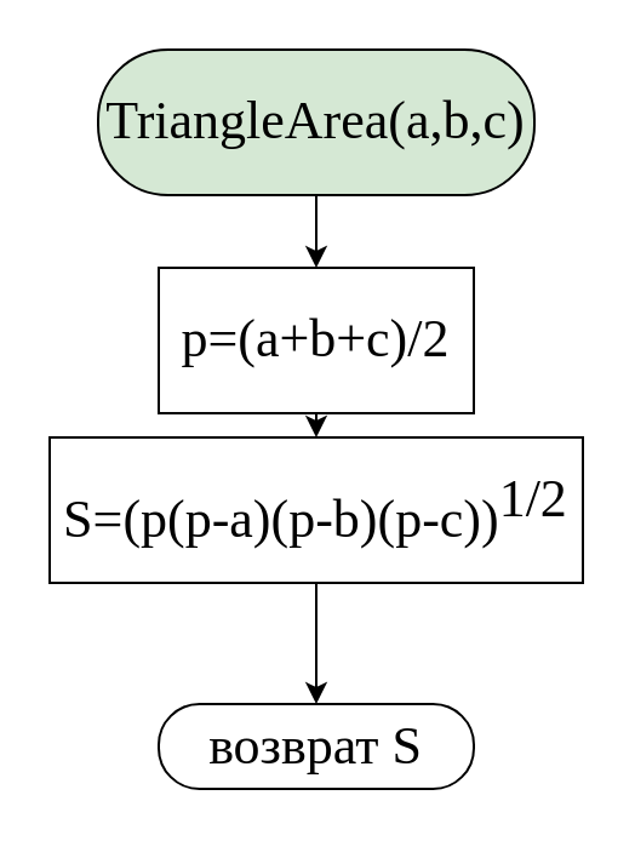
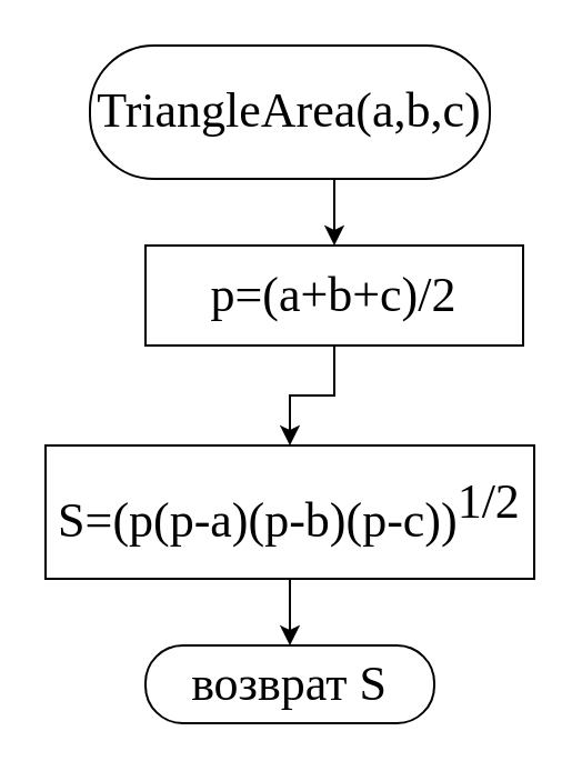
  <mxCell id="0" />
  <mxCell id="1" parent="0" />
  <mxCell id="2" style="edgeStyle=orthogonalEdgeStyle;rounded=0;orthogonalLoop=1;jettySize=auto;html=1;exitX=0.5;exitY=1;exitDx=0;exitDy=0;entryX=0.5;entryY=0;entryDx=0;entryDy=0;fontFamily=Times New Roman;fontSize=22;" edge="1" parent="1" source="3" target="5"><mxGeometry relative="1" as="geometry" /></mxCell>
- <mxCell id="3" value="TriangleArea(a,b,c)" style="rounded=1;whiteSpace=wrap;html=1;arcSize=48;fontFamily=Times New Roman;fontSize=22;fillColor=#d5e8d4;" vertex="1" parent="1"><mxGeometry x="40" y="20" width="180" height="60" as="geometry" /></mxCell>
+ <mxCell id="3" value="TriangleArea(a,b,c)" style="rounded=1;whiteSpace=wrap;html=1;arcSize=48;fontFamily=Times New Roman;fontSize=22;" vertex="1" parent="1"><mxGeometry x="40" y="20" width="180" height="60" as="geometry" /></mxCell>
  <mxCell id="4" style="edgeStyle=orthogonalEdgeStyle;rounded=0;orthogonalLoop=1;jettySize=auto;html=1;exitX=0.5;exitY=1;exitDx=0;exitDy=0;entryX=0.5;entryY=0;entryDx=0;entryDy=0;fontFamily=Times New Roman;fontSize=22;" edge="1" parent="1" source="5" target="7"><mxGeometry relative="1" as="geometry" /></mxCell>
- <mxCell id="5" value="p=(a+b+c)/2" style="rounded=0;whiteSpace=wrap;html=1;fontFamily=Times New Roman;fontSize=22;" vertex="1" parent="1"><mxGeometry x="65" y="110" width="130" height="60" as="geometry" /></mxCell>
+ <mxCell id="5" value="p=(a+b+c)/2" style="rounded=0;whiteSpace=wrap;html=1;fontFamily=Times New Roman;fontSize=22;" vertex="1" parent="1"><mxGeometry x="65" y="110" width="170" height="45" as="geometry" /></mxCell>
  <mxCell id="6" style="edgeStyle=orthogonalEdgeStyle;rounded=0;orthogonalLoop=1;jettySize=auto;html=1;exitX=0.5;exitY=1;exitDx=0;exitDy=0;entryX=0.5;entryY=0;entryDx=0;entryDy=0;fontFamily=Times New Roman;fontSize=22;" edge="1" parent="1" source="7" target="8"><mxGeometry relative="1" as="geometry" /></mxCell>
- <mxCell id="7" value="S=(p(p-a)(p-b)(p-c))&lt;sup style=&quot;font-size: 22px;&quot;&gt;1/2&lt;/sup&gt;" style="rounded=0;whiteSpace=wrap;html=1;fontFamily=Times New Roman;fontSize=22;" vertex="1" parent="1"><mxGeometry x="20" y="180" width="220" height="60" as="geometry" /></mxCell>
+ <mxCell id="7" value="S=(p(p-a)(p-b)(p-c))&lt;sup style=&quot;font-size: 22px;&quot;&gt;1/2&lt;/sup&gt;" style="rounded=0;whiteSpace=wrap;html=1;fontFamily=Times New Roman;fontSize=22;" vertex="1" parent="1"><mxGeometry x="20" y="200" width="220" height="60" as="geometry" /></mxCell>
  <mxCell id="8" value="возврат S" style="rounded=1;whiteSpace=wrap;html=1;arcSize=48;fontFamily=Times New Roman;fontSize=22;" vertex="1" parent="1"><mxGeometry x="65" y="290" width="130" height="35" as="geometry" /></mxCell>
